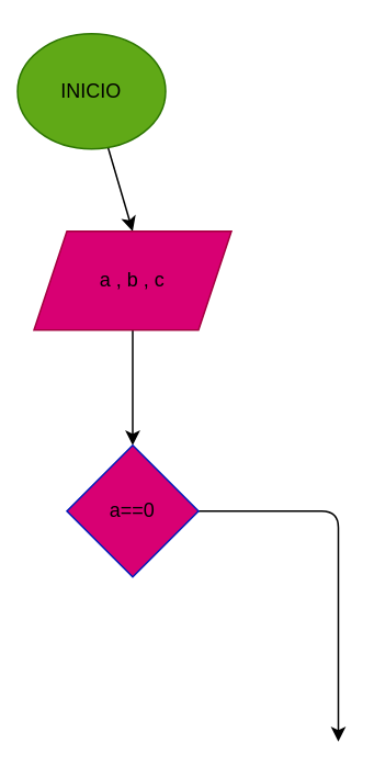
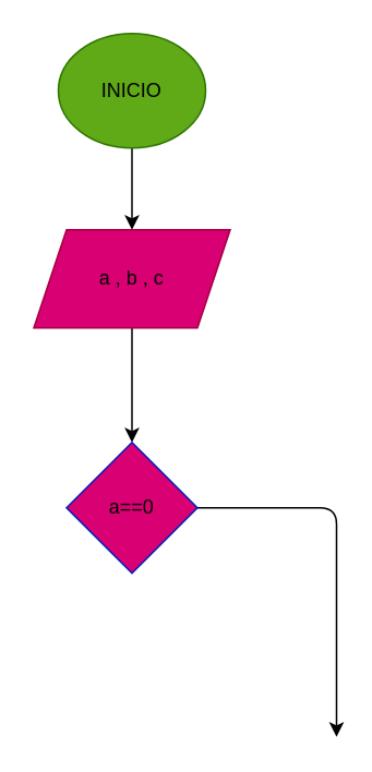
  <mxCell id="0" />
  <mxCell id="1" parent="0" />
  <mxCell id="2" style="edgeStyle=none;html=1;fontColor=#000000;" edge="1" parent="1" source="3"><mxGeometry relative="1" as="geometry"><mxPoint x="80" y="140" as="targetPoint" /></mxGeometry></mxCell>
- <mxCell id="3" value="&lt;font color=&quot;#000000&quot;&gt;INICIO&lt;/font&gt;" style="ellipse;whiteSpace=wrap;html=1;fillColor=#60a917;fontColor=#ffffff;strokeColor=#2D7600;" vertex="1" parent="1"><mxGeometry x="10" y="20" width="90" height="70" as="geometry" /></mxCell>
+ <mxCell id="3" value="&lt;font color=&quot;#000000&quot;&gt;INICIO&lt;/font&gt;" style="ellipse;whiteSpace=wrap;html=1;fillColor=#60a917;fontColor=#ffffff;strokeColor=#2D7600;" vertex="1" parent="1"><mxGeometry x="35" y="20" width="90" height="70" as="geometry" /></mxCell>
  <mxCell id="4" style="edgeStyle=none;html=1;fontColor=#000000;" edge="1" parent="1" source="5"><mxGeometry relative="1" as="geometry"><mxPoint x="80" y="270" as="targetPoint" /></mxGeometry></mxCell>
  <mxCell id="5" value="&lt;font color=&quot;#000000&quot;&gt;a , b , c&lt;/font&gt;" style="shape=parallelogram;perimeter=parallelogramPerimeter;whiteSpace=wrap;html=1;fixedSize=1;fontColor=#ffffff;fillColor=#d80073;strokeColor=#A50040;" vertex="1" parent="1"><mxGeometry x="20" y="140" width="120" height="60" as="geometry" /></mxCell>
  <mxCell id="6" style="edgeStyle=none;html=1;fontColor=#000000;" edge="1" parent="1" source="7"><mxGeometry relative="1" as="geometry"><mxPoint x="205" y="450" as="targetPoint" /><Array as="points"><mxPoint x="205" y="310" /></Array></mxGeometry></mxCell>
  <mxCell id="7" value="&lt;font color=&quot;#000000&quot;&gt;a==0&lt;/font&gt;" style="rhombus;whiteSpace=wrap;html=1;fontColor=#ffffff;fillColor=#d80073;strokeColor=#001DBC;" vertex="1" parent="1"><mxGeometry x="40" y="270" width="80" height="80" as="geometry" /></mxCell>
